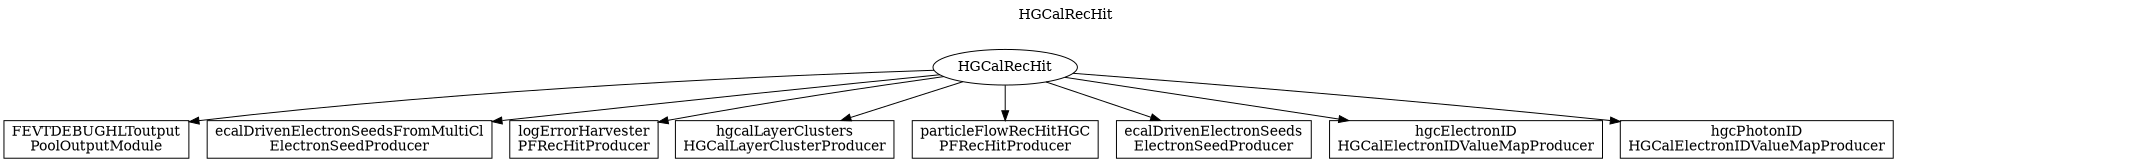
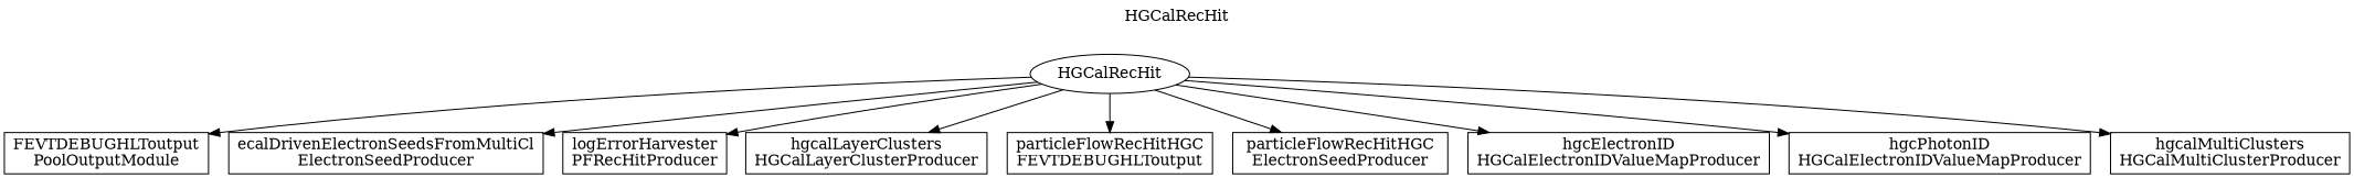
  digraph {
    label=HGCalRecHit
    labelloc=top
    node [color=black shape=box]
    n1 [label=HGCalRecHit shape=""]
    n2 [label="FEVTDEBUGHLToutput\nPoolOutputModule"]
    n3 [label="ecalDrivenElectronSeedsFromMultiCl\nElectronSeedProducer"]
    n4 [label="logErrorHarvester\nPFRecHitProducer"]
    n5 [label="hgcalLayerClusters\nHGCalLayerClusterProducer"]
-   n6 [label="particleFlowRecHitHGC\nPFRecHitProducer"]
-   n7 [label="ecalDrivenElectronSeeds\nElectronSeedProducer"]
+   n6 [label="particleFlowRecHitHGC\nFEVTDEBUGHLToutput"]
+   n7 [label="particleFlowRecHitHGC\nElectronSeedProducer"]
    n8 [label="hgcElectronID\nHGCalElectronIDValueMapProducer"]
    n9 [label="hgcPhotonID\nHGCalElectronIDValueMapProducer"]
+   n10 [label="hgcalMultiClusters\nHGCalMultiClusterProducer"]
    n1 -> n2
    n1 -> n3
    n1 -> n4
    n1 -> n5
    n1 -> n6
    n1 -> n7
    n1 -> n8
    n1 -> n9
+   n1 -> n10
  }
